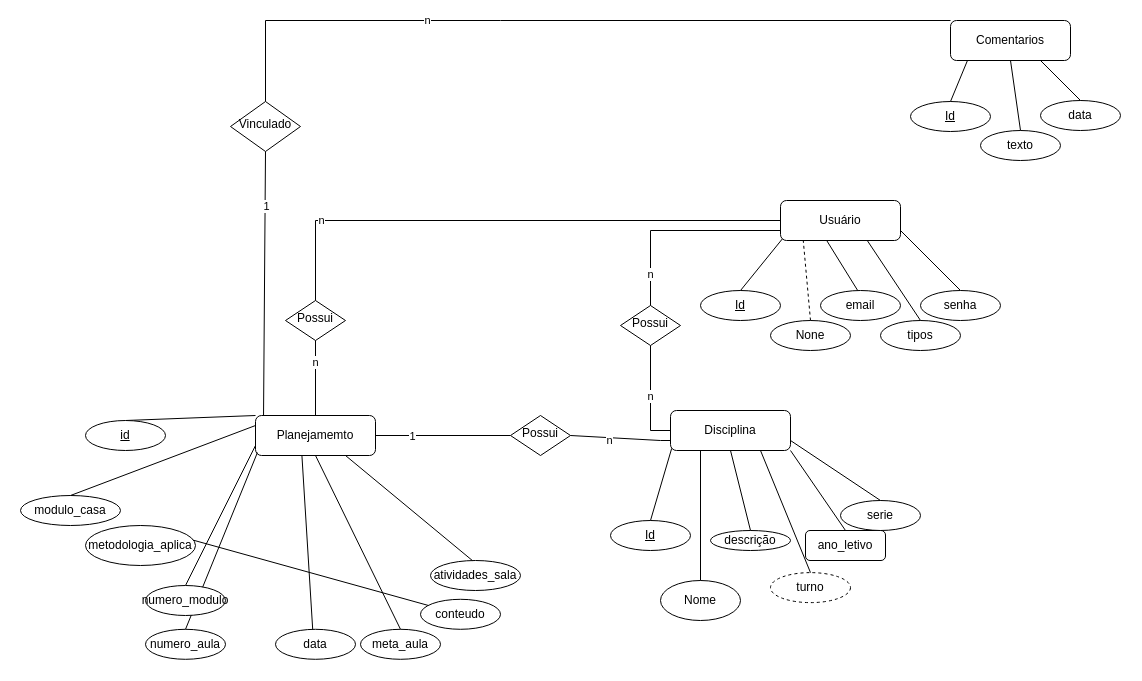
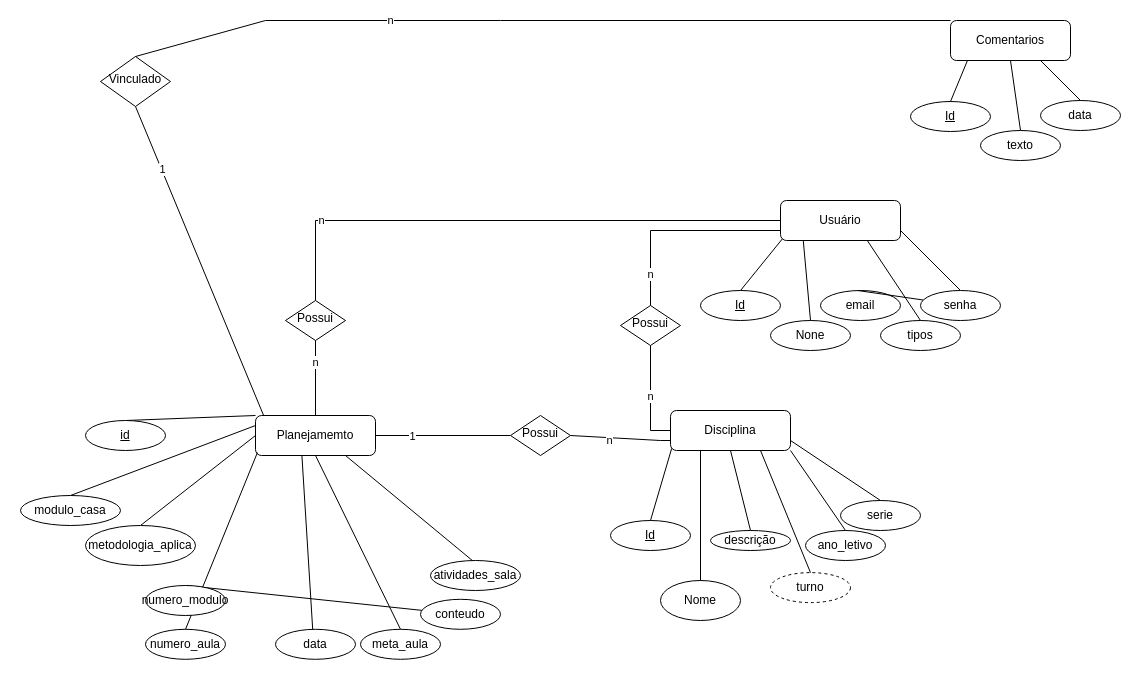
  <mxCell id="0" />
  <mxCell id="1" parent="0" />
  <mxCell id="2" value="Disciplina" style="rounded=1;whiteSpace=wrap;html=1;fontSize=12;glass=0;strokeWidth=1;shadow=0;" parent="1" vertex="1"><mxGeometry x="670" y="410" width="120" height="40" as="geometry" /></mxCell>
  <mxCell id="3" value="Usuário" style="rounded=1;whiteSpace=wrap;html=1;fontSize=12;glass=0;strokeWidth=1;shadow=0;" parent="1" vertex="1"><mxGeometry x="780" y="200" width="120" height="40" as="geometry" /></mxCell>
  <mxCell id="4" value="&lt;u&gt;Id&lt;/u&gt;" style="ellipse;whiteSpace=wrap;html=1;" parent="1" vertex="1"><mxGeometry x="700" y="290" width="80" height="30" as="geometry" /></mxCell>
  <mxCell id="5" value="None" style="ellipse;whiteSpace=wrap;html=1;" parent="1" vertex="1"><mxGeometry x="770" y="320" width="80" height="30" as="geometry" /></mxCell>
  <mxCell id="6" value="email" style="ellipse;whiteSpace=wrap;html=1;" parent="1" vertex="1"><mxGeometry x="820" y="290" width="80" height="30" as="geometry" /></mxCell>
  <mxCell id="7" value="tipos" style="ellipse;whiteSpace=wrap;html=1;" parent="1" vertex="1"><mxGeometry x="880" y="320" width="80" height="30" as="geometry" /></mxCell>
  <mxCell id="8" value="" style="endArrow=none;html=1;rounded=0;exitX=0.5;exitY=0;exitDx=0;exitDy=0;entryX=0.016;entryY=0.958;entryDx=0;entryDy=0;entryPerimeter=0;" parent="1" source="4" target="3" edge="1"><mxGeometry width="50" height="50" relative="1" as="geometry"><mxPoint x="1070" y="660" as="sourcePoint" /><mxPoint x="1120" y="610" as="targetPoint" /></mxGeometry></mxCell>
- <mxCell id="9" value="" style="endArrow=none;html=1;rounded=0;exitX=0.5;exitY=0;exitDx=0;exitDy=0;entryX=0.19;entryY=1.01;entryDx=0;entryDy=0;entryPerimeter=0;dashed=1;" parent="1" source="5" target="3" edge="1"><mxGeometry width="50" height="50" relative="1" as="geometry"><mxPoint x="900" y="600" as="sourcePoint" /><mxPoint x="910" y="580" as="targetPoint" /></mxGeometry></mxCell>
- <mxCell id="10" value="" style="endArrow=none;html=1;rounded=0;exitX=0.465;exitY=0;exitDx=0;exitDy=0;entryX=0.387;entryY=1.01;entryDx=0;entryDy=0;entryPerimeter=0;exitPerimeter=0;" parent="1" source="6" target="3" edge="1"><mxGeometry width="50" height="50" relative="1" as="geometry"><mxPoint x="960" y="630" as="sourcePoint" /><mxPoint x="933" y="580" as="targetPoint" /></mxGeometry></mxCell>
+ <mxCell id="9" value="" style="endArrow=none;html=1;rounded=0;exitX=0.5;exitY=0;exitDx=0;exitDy=0;entryX=0.19;entryY=1.01;entryDx=0;entryDy=0;entryPerimeter=0;" parent="1" source="5" target="3" edge="1"><mxGeometry width="50" height="50" relative="1" as="geometry"><mxPoint x="900" y="600" as="sourcePoint" /><mxPoint x="910" y="580" as="targetPoint" /></mxGeometry></mxCell>
+ <mxCell id="10" value="" style="endArrow=none;html=1;rounded=0;exitX=0.465;exitY=0;exitDx=0;exitDy=0;exitPerimeter=0;" parent="1" source="6" target="25" edge="1"><mxGeometry width="50" height="50" relative="1" as="geometry"><mxPoint x="960" y="630" as="sourcePoint" /><mxPoint x="933" y="580" as="targetPoint" /></mxGeometry></mxCell>
  <mxCell id="11" value="" style="endArrow=none;html=1;rounded=0;exitX=0.5;exitY=0;exitDx=0;exitDy=0;entryX=0.722;entryY=0.995;entryDx=0;entryDy=0;entryPerimeter=0;" parent="1" source="7" target="3" edge="1"><mxGeometry width="50" height="50" relative="1" as="geometry"><mxPoint x="1027" y="650" as="sourcePoint" /><mxPoint x="956" y="580" as="targetPoint" /></mxGeometry></mxCell>
  <mxCell id="12" value="&lt;u style=&quot;&quot;&gt;Id&lt;/u&gt;" style="ellipse;whiteSpace=wrap;html=1;" parent="1" vertex="1"><mxGeometry x="610" y="520" width="80" height="30" as="geometry" /></mxCell>
  <mxCell id="13" value="" style="endArrow=none;html=1;rounded=0;exitX=0.5;exitY=0;exitDx=0;exitDy=0;entryX=0.01;entryY=0.947;entryDx=0;entryDy=0;entryPerimeter=0;" parent="1" source="12" target="2" edge="1"><mxGeometry width="50" height="50" relative="1" as="geometry"><mxPoint x="640" y="560" as="sourcePoint" /><mxPoint x="650" y="480" as="targetPoint" /></mxGeometry></mxCell>
  <mxCell id="14" value="Nome" style="ellipse;whiteSpace=wrap;html=1;" parent="1" vertex="1"><mxGeometry x="660" y="580" width="80" height="40" as="geometry" /></mxCell>
  <mxCell id="15" value="" style="endArrow=none;html=1;rounded=0;exitX=0.5;exitY=0;exitDx=0;exitDy=0;entryX=0.25;entryY=1;entryDx=0;entryDy=0;" parent="1" source="14" target="2" edge="1"><mxGeometry width="50" height="50" relative="1" as="geometry"><mxPoint x="760" y="550" as="sourcePoint" /><mxPoint x="770" y="470" as="targetPoint" /></mxGeometry></mxCell>
  <mxCell id="16" value="descrição" style="ellipse;whiteSpace=wrap;html=1;" parent="1" vertex="1"><mxGeometry x="710" y="530" width="80" height="20" as="geometry" /></mxCell>
  <mxCell id="17" value="" style="endArrow=none;html=1;rounded=0;exitX=0.5;exitY=0;exitDx=0;exitDy=0;entryX=0.5;entryY=1;entryDx=0;entryDy=0;" parent="1" source="16" target="2" edge="1"><mxGeometry width="50" height="50" relative="1" as="geometry"><mxPoint x="810" y="550" as="sourcePoint" /><mxPoint x="820" y="460" as="targetPoint" /></mxGeometry></mxCell>
  <mxCell id="18" value="Possui" style="rhombus;whiteSpace=wrap;html=1;shadow=0;fontFamily=Helvetica;fontSize=12;align=center;strokeWidth=1;spacing=6;spacingTop=-4;" parent="1" vertex="1"><mxGeometry x="620" y="305" width="60" height="40" as="geometry" /></mxCell>
  <mxCell id="19" value="Planejamemto" style="rounded=1;whiteSpace=wrap;html=1;fontSize=12;glass=0;strokeWidth=1;shadow=0;" parent="1" vertex="1"><mxGeometry x="255" y="415" width="120" height="40" as="geometry" /></mxCell>
  <mxCell id="20" value="data" style="ellipse;whiteSpace=wrap;html=1;" parent="1" vertex="1"><mxGeometry x="275" y="628.8" width="80" height="30" as="geometry" /></mxCell>
  <mxCell id="21" value="" style="endArrow=none;html=1;rounded=0;exitX=0.5;exitY=0;exitDx=0;exitDy=0;entryX=0;entryY=0;entryDx=0;entryDy=0;" parent="1" source="23" target="19" edge="1"><mxGeometry width="50" height="50" relative="1" as="geometry"><mxPoint x="345" y="575" as="sourcePoint" /><mxPoint x="635" y="875" as="targetPoint" /></mxGeometry></mxCell>
  <mxCell id="22" value="" style="endArrow=none;html=1;rounded=0;exitX=0.465;exitY=0;exitDx=0;exitDy=0;entryX=0.387;entryY=1.01;entryDx=0;entryDy=0;entryPerimeter=0;exitPerimeter=0;" parent="1" source="20" target="19" edge="1"><mxGeometry width="50" height="50" relative="1" as="geometry"><mxPoint x="475" y="895" as="sourcePoint" /><mxPoint x="448" y="845" as="targetPoint" /></mxGeometry></mxCell>
  <mxCell id="23" value="&lt;u&gt;id&lt;/u&gt;" style="ellipse;whiteSpace=wrap;html=1;" parent="1" vertex="1"><mxGeometry x="85" y="420" width="80" height="30" as="geometry" /></mxCell>
  <mxCell id="24" value="" style="endArrow=none;html=1;rounded=0;exitX=0.5;exitY=0;exitDx=0;exitDy=0;entryX=1;entryY=0.75;entryDx=0;entryDy=0;" parent="1" source="25" target="3" edge="1"><mxGeometry width="50" height="50" relative="1" as="geometry"><mxPoint x="1170" y="300" as="sourcePoint" /><mxPoint x="1212" y="258" as="targetPoint" /></mxGeometry></mxCell>
  <mxCell id="25" value="senha" style="ellipse;whiteSpace=wrap;html=1;" parent="1" vertex="1"><mxGeometry x="920" y="290" width="80" height="30" as="geometry" /></mxCell>
  <mxCell id="26" value="" style="endArrow=none;html=1;rounded=0;exitX=0.5;exitY=0;exitDx=0;exitDy=0;entryX=0;entryY=0.75;entryDx=0;entryDy=0;" parent="1" source="18" target="3" edge="1"><mxGeometry width="50" height="50" relative="1" as="geometry"><mxPoint x="760" y="300" as="sourcePoint" /><mxPoint x="792" y="248" as="targetPoint" /><Array as="points"><mxPoint x="650" y="230" /></Array></mxGeometry></mxCell>
  <mxCell id="27" value="n" style="edgeLabel;html=1;align=center;verticalAlign=middle;resizable=0;points=[];" parent="26" vertex="1" connectable="0"><mxGeometry x="-0.689" y="1" relative="1" as="geometry"><mxPoint as="offset" /></mxGeometry></mxCell>
  <mxCell id="28" value="" style="endArrow=none;html=1;rounded=0;exitX=0.5;exitY=1;exitDx=0;exitDy=0;entryX=0;entryY=0.5;entryDx=0;entryDy=0;" parent="1" source="18" target="2" edge="1"><mxGeometry width="50" height="50" relative="1" as="geometry"><mxPoint x="660" y="315" as="sourcePoint" /><mxPoint x="790" y="230" as="targetPoint" /><Array as="points"><mxPoint x="650" y="430" /></Array></mxGeometry></mxCell>
  <mxCell id="29" value="n" style="edgeLabel;html=1;align=center;verticalAlign=middle;resizable=0;points=[];" parent="28" vertex="1" connectable="0"><mxGeometry x="-0.049" y="-1" relative="1" as="geometry"><mxPoint as="offset" /></mxGeometry></mxCell>
  <mxCell id="30" value="" style="endArrow=none;html=1;rounded=0;entryX=1;entryY=0.5;entryDx=0;entryDy=0;exitX=0;exitY=0.5;exitDx=0;exitDy=0;" parent="1" source="32" target="19" edge="1"><mxGeometry width="50" height="50" relative="1" as="geometry"><mxPoint x="415" y="365" as="sourcePoint" /><mxPoint x="585" y="435" as="targetPoint" /><Array as="points" /></mxGeometry></mxCell>
  <mxCell id="31" value="1" style="edgeLabel;html=1;align=center;verticalAlign=middle;resizable=0;points=[];" parent="30" vertex="1" connectable="0"><mxGeometry x="0.469" relative="1" as="geometry"><mxPoint as="offset" /></mxGeometry></mxCell>
  <mxCell id="32" value="Possui" style="rhombus;whiteSpace=wrap;html=1;shadow=0;fontFamily=Helvetica;fontSize=12;align=center;strokeWidth=1;spacing=6;spacingTop=-4;" parent="1" vertex="1"><mxGeometry x="510" y="415" width="60" height="40" as="geometry" /></mxCell>
  <mxCell id="33" value="" style="endArrow=none;html=1;rounded=0;exitX=0;exitY=0.75;exitDx=0;exitDy=0;entryX=1;entryY=0.5;entryDx=0;entryDy=0;" parent="1" source="2" target="32" edge="1"><mxGeometry width="50" height="50" relative="1" as="geometry"><mxPoint x="660" y="355" as="sourcePoint" /><mxPoint x="680" y="440" as="targetPoint" /><Array as="points"><mxPoint x="660" y="440" /></Array></mxGeometry></mxCell>
  <mxCell id="34" value="n" style="edgeLabel;html=1;align=center;verticalAlign=middle;resizable=0;points=[];" parent="33" vertex="1" connectable="0"><mxGeometry x="0.221" y="2" relative="1" as="geometry"><mxPoint as="offset" /></mxGeometry></mxCell>
  <mxCell id="35" value="Comentarios" style="rounded=1;whiteSpace=wrap;html=1;fontSize=12;glass=0;strokeWidth=1;shadow=0;" parent="1" vertex="1"><mxGeometry x="950" y="20" width="120" height="40" as="geometry" /></mxCell>
  <mxCell id="36" value="&lt;u&gt;Id&lt;/u&gt;" style="ellipse;whiteSpace=wrap;html=1;" parent="1" vertex="1"><mxGeometry x="910" y="101" width="80" height="30" as="geometry" /></mxCell>
  <mxCell id="37" value="" style="endArrow=none;html=1;rounded=0;exitX=0.5;exitY=0;exitDx=0;exitDy=0;entryX=0.143;entryY=0.988;entryDx=0;entryDy=0;entryPerimeter=0;" parent="1" source="36" target="35" edge="1"><mxGeometry width="50" height="50" relative="1" as="geometry"><mxPoint x="900" y="181" as="sourcePoint" /><mxPoint x="1001" y="79" as="targetPoint" /></mxGeometry></mxCell>
  <mxCell id="38" value="texto" style="ellipse;whiteSpace=wrap;html=1;" parent="1" vertex="1"><mxGeometry x="980" y="130" width="80" height="30" as="geometry" /></mxCell>
  <mxCell id="39" value="" style="endArrow=none;html=1;rounded=0;exitX=0.5;exitY=0;exitDx=0;exitDy=0;entryX=0.5;entryY=1;entryDx=0;entryDy=0;" parent="1" source="38" target="35" edge="1"><mxGeometry width="50" height="50" relative="1" as="geometry"><mxPoint x="1010" y="181" as="sourcePoint" /><mxPoint x="1111" y="79" as="targetPoint" /></mxGeometry></mxCell>
  <mxCell id="40" value="data" style="ellipse;whiteSpace=wrap;html=1;" parent="1" vertex="1"><mxGeometry x="1040" y="100" width="80" height="30" as="geometry" /></mxCell>
  <mxCell id="41" value="" style="endArrow=none;html=1;rounded=0;exitX=0.5;exitY=0;exitDx=0;exitDy=0;entryX=0.75;entryY=1;entryDx=0;entryDy=0;" parent="1" source="40" target="35" edge="1"><mxGeometry width="50" height="50" relative="1" as="geometry"><mxPoint x="1110" y="181" as="sourcePoint" /><mxPoint x="1211" y="79" as="targetPoint" /></mxGeometry></mxCell>
- <mxCell id="42" value="Vinculado" style="rhombus;whiteSpace=wrap;html=1;shadow=0;fontFamily=Helvetica;fontSize=12;align=center;strokeWidth=1;spacing=6;spacingTop=-4;" parent="1" vertex="1"><mxGeometry x="230" y="101" width="70" height="50" as="geometry" /></mxCell>
+ <mxCell id="42" value="Vinculado" style="rhombus;whiteSpace=wrap;html=1;shadow=0;fontFamily=Helvetica;fontSize=12;align=center;strokeWidth=1;spacing=6;spacingTop=-4;" parent="1" vertex="1"><mxGeometry x="100" y="56" width="70" height="50" as="geometry" /></mxCell>
  <mxCell id="43" value="" style="endArrow=none;html=1;rounded=0;exitX=0;exitY=0;exitDx=0;exitDy=0;entryX=0.5;entryY=0;entryDx=0;entryDy=0;" parent="1" source="35" target="42" edge="1"><mxGeometry width="50" height="50" relative="1" as="geometry"><mxPoint x="960" y="50" as="sourcePoint" /><mxPoint x="940" y="50" as="targetPoint" /><Array as="points"><mxPoint x="500" y="20" /><mxPoint x="265" y="20" /></Array></mxGeometry></mxCell>
  <mxCell id="44" value="n" style="edgeLabel;html=1;align=center;verticalAlign=middle;resizable=0;points=[];" vertex="1" connectable="0" parent="43"><mxGeometry x="0.369" y="-1" relative="1" as="geometry"><mxPoint as="offset" /></mxGeometry></mxCell>
  <mxCell id="45" value="turno" style="ellipse;whiteSpace=wrap;html=1;dashed=1;" parent="1" vertex="1"><mxGeometry x="770" y="572.12" width="80" height="30" as="geometry" /></mxCell>
  <mxCell id="46" value="" style="endArrow=none;html=1;rounded=0;exitX=0.5;exitY=0;exitDx=0;exitDy=0;entryX=0.75;entryY=1;entryDx=0;entryDy=0;" parent="1" source="45" target="2" edge="1"><mxGeometry width="50" height="50" relative="1" as="geometry"><mxPoint x="875" y="652.12" as="sourcePoint" /><mxPoint x="906.2" y="540" as="targetPoint" /></mxGeometry></mxCell>
- <mxCell id="47" value="ano_letivo" style="whiteSpace=wrap;html=1;rounded=1;" parent="1" vertex="1"><mxGeometry x="805" y="530" width="80" height="30" as="geometry" /></mxCell>
+ <mxCell id="47" value="ano_letivo" style="ellipse;whiteSpace=wrap;html=1;" parent="1" vertex="1"><mxGeometry x="805" y="530" width="80" height="30" as="geometry" /></mxCell>
  <mxCell id="48" value="" style="endArrow=none;html=1;rounded=0;exitX=0.5;exitY=0;exitDx=0;exitDy=0;entryX=1;entryY=1;entryDx=0;entryDy=0;" parent="1" source="47" target="2" edge="1"><mxGeometry width="50" height="50" relative="1" as="geometry"><mxPoint x="995" y="642.12" as="sourcePoint" /><mxPoint x="935" y="542.12" as="targetPoint" /></mxGeometry></mxCell>
  <mxCell id="49" value="serie" style="ellipse;whiteSpace=wrap;html=1;" parent="1" vertex="1"><mxGeometry x="840" y="500" width="80" height="30" as="geometry" /></mxCell>
  <mxCell id="50" value="" style="endArrow=none;html=1;rounded=0;exitX=0.5;exitY=0;exitDx=0;exitDy=0;entryX=1;entryY=0.75;entryDx=0;entryDy=0;" parent="1" source="49" target="2" edge="1"><mxGeometry width="50" height="50" relative="1" as="geometry"><mxPoint x="1045" y="642.12" as="sourcePoint" /><mxPoint x="990.56" y="543.12" as="targetPoint" /></mxGeometry></mxCell>
  <mxCell id="51" value="Possui" style="rhombus;whiteSpace=wrap;html=1;shadow=0;fontFamily=Helvetica;fontSize=12;align=center;strokeWidth=1;spacing=6;spacingTop=-4;" parent="1" vertex="1"><mxGeometry x="285" y="300" width="60" height="40" as="geometry" /></mxCell>
  <mxCell id="52" value="" style="endArrow=none;html=1;rounded=0;exitX=0.5;exitY=1;exitDx=0;exitDy=0;entryX=0.5;entryY=0;entryDx=0;entryDy=0;" parent="1" target="19" edge="1"><mxGeometry width="50" height="50" relative="1" as="geometry"><mxPoint x="315" as="sourcePoint" y="340" /><mxPoint x="695" y="225" as="targetPoint" /><Array as="points" /></mxGeometry></mxCell>
  <mxCell id="53" value="n" style="edgeLabel;html=1;align=center;verticalAlign=middle;resizable=0;points=[];" parent="52" vertex="1" connectable="0"><mxGeometry x="-0.431" y="-1" relative="1" as="geometry"><mxPoint as="offset" /></mxGeometry></mxCell>
  <mxCell id="54" value="" style="endArrow=none;html=1;rounded=0;exitX=0.5;exitY=0;exitDx=0;exitDy=0;entryX=0;entryY=0.5;entryDx=0;entryDy=0;" parent="1" source="51" target="3" edge="1"><mxGeometry width="50" height="50" relative="1" as="geometry"><mxPoint x="660" y="315" as="sourcePoint" /><mxPoint x="650" y="220" as="targetPoint" /><Array as="points"><mxPoint x="315" y="220" /></Array></mxGeometry></mxCell>
  <mxCell id="55" value="n" style="edgeLabel;html=1;align=center;verticalAlign=middle;resizable=0;points=[];" parent="54" vertex="1" connectable="0"><mxGeometry x="-0.689" y="1" relative="1" as="geometry"><mxPoint as="offset" /></mxGeometry></mxCell>
  <mxCell id="56" value="numero_aula" style="ellipse;whiteSpace=wrap;html=1;" parent="1" vertex="1"><mxGeometry x="145" y="628.8" width="80" height="30" as="geometry" /></mxCell>
  <mxCell id="57" value="conteudo" style="ellipse;whiteSpace=wrap;html=1;" parent="1" vertex="1"><mxGeometry x="420" y="598.8" width="80" height="30" as="geometry" /></mxCell>
  <mxCell id="58" value="meta_aula" style="ellipse;whiteSpace=wrap;html=1;" parent="1" vertex="1"><mxGeometry x="360" y="628.8" width="80" height="30" as="geometry" /></mxCell>
- <mxCell id="59" value="" style="endArrow=none;html=1;rounded=0;exitX=0.5;exitY=0;exitDx=0;exitDy=0;entryX=0;entryY=0.75;entryDx=0;entryDy=0;" parent="1" source="62" target="19" edge="1"><mxGeometry width="50" height="50" relative="1" as="geometry"><mxPoint x="315" y="688.8" as="sourcePoint" /><mxPoint x="215" y="525" as="targetPoint" /></mxGeometry></mxCell>
+ <mxCell id="59" value="" style="endArrow=none;html=1;rounded=0;exitX=0.5;exitY=0;exitDx=0;exitDy=0;" parent="1" source="62" target="57" edge="1"><mxGeometry width="50" height="50" relative="1" as="geometry"><mxPoint x="315" y="688.8" as="sourcePoint" /><mxPoint x="215" y="525" as="targetPoint" /></mxGeometry></mxCell>
  <mxCell id="60" value="" style="endArrow=none;html=1;rounded=0;exitX=0.5;exitY=0;exitDx=0;exitDy=0;entryX=0.016;entryY=0.927;entryDx=0;entryDy=0;entryPerimeter=0;" parent="1" source="56" target="19" edge="1"><mxGeometry width="50" height="50" relative="1" as="geometry"><mxPoint x="385" y="978.8" as="sourcePoint" /><mxPoint x="247.8" y="569.2" as="targetPoint" /></mxGeometry></mxCell>
  <mxCell id="61" value="" style="endArrow=none;html=1;rounded=0;exitX=0.5;exitY=0;exitDx=0;exitDy=0;entryX=0.5;entryY=1;entryDx=0;entryDy=0;" parent="1" source="58" target="19" edge="1"><mxGeometry width="50" height="50" relative="1" as="geometry"><mxPoint x="512" y="1028.8" as="sourcePoint" /><mxPoint x="311.64" y="568.6" as="targetPoint" /></mxGeometry></mxCell>
  <mxCell id="62" value="numero_modulo" style="ellipse;whiteSpace=wrap;html=1;" parent="1" vertex="1"><mxGeometry x="145" y="585" width="80" height="30" as="geometry" /></mxCell>
  <mxCell id="63" value="modulo_casa" style="ellipse;whiteSpace=wrap;html=1;" parent="1" vertex="1"><mxGeometry x="20" y="495" width="100" height="30" as="geometry" /></mxCell>
  <mxCell id="64" value="atividades_sala" style="ellipse;whiteSpace=wrap;html=1;" parent="1" vertex="1"><mxGeometry x="430" y="560" width="90" height="30" as="geometry" /></mxCell>
- <mxCell id="65" value="" style="endArrow=none;html=1;rounded=0;exitX=0.5;exitY=0;exitDx=0;exitDy=0;" parent="1" source="68" target="57" edge="1"><mxGeometry width="50" height="50" relative="1" as="geometry"><mxPoint x="125" y="585" as="sourcePoint" /><mxPoint x="36.92" y="463.32" as="targetPoint" /></mxGeometry></mxCell>
+ <mxCell id="65" value="" style="endArrow=none;html=1;rounded=0;exitX=0.5;exitY=0;exitDx=0;exitDy=0;entryX=0;entryY=0.5;entryDx=0;entryDy=0;" parent="1" source="68" target="19" edge="1"><mxGeometry width="50" height="50" relative="1" as="geometry"><mxPoint x="125" y="585" as="sourcePoint" /><mxPoint x="36.92" y="463.32" as="targetPoint" /></mxGeometry></mxCell>
  <mxCell id="66" value="" style="endArrow=none;html=1;rounded=0;exitX=0.5;exitY=0;exitDx=0;exitDy=0;entryX=0;entryY=0.25;entryDx=0;entryDy=0;" parent="1" source="63" target="19" edge="1"><mxGeometry width="50" height="50" relative="1" as="geometry"><mxPoint x="195" y="875" as="sourcePoint" /><mxPoint x="57.8" y="465.4" as="targetPoint" /></mxGeometry></mxCell>
  <mxCell id="67" value="" style="endArrow=none;html=1;rounded=0;exitX=0.465;exitY=0;exitDx=0;exitDy=0;exitPerimeter=0;entryX=0.75;entryY=1;entryDx=0;entryDy=0;" parent="1" source="64" target="19" edge="1"><mxGeometry width="50" height="50" relative="1" as="geometry"><mxPoint x="255" y="905" as="sourcePoint" /><mxPoint x="405" y="455" as="targetPoint" /></mxGeometry></mxCell>
  <mxCell id="68" value="metodologia_aplica" style="ellipse;whiteSpace=wrap;html=1;" parent="1" vertex="1"><mxGeometry x="85" y="525" width="110" height="40" as="geometry" /></mxCell>
  <mxCell id="69" value="" style="endArrow=none;html=1;exitX=0.5;exitY=1;exitDx=0;exitDy=0;entryX=0.067;entryY=-0.005;entryDx=0;entryDy=0;entryPerimeter=0;" parent="1" source="42" target="19" edge="1"><mxGeometry width="50" height="50" relative="1" as="geometry"><mxPoint x="670" y="300" as="sourcePoint" /><mxPoint x="260" y="420" as="targetPoint" /></mxGeometry></mxCell>
  <mxCell id="70" value="1" style="edgeLabel;html=1;align=center;verticalAlign=middle;resizable=0;points=[];" parent="69" vertex="1" connectable="0"><mxGeometry x="-0.591" y="1" relative="1" as="geometry"><mxPoint as="offset" /></mxGeometry></mxCell>
